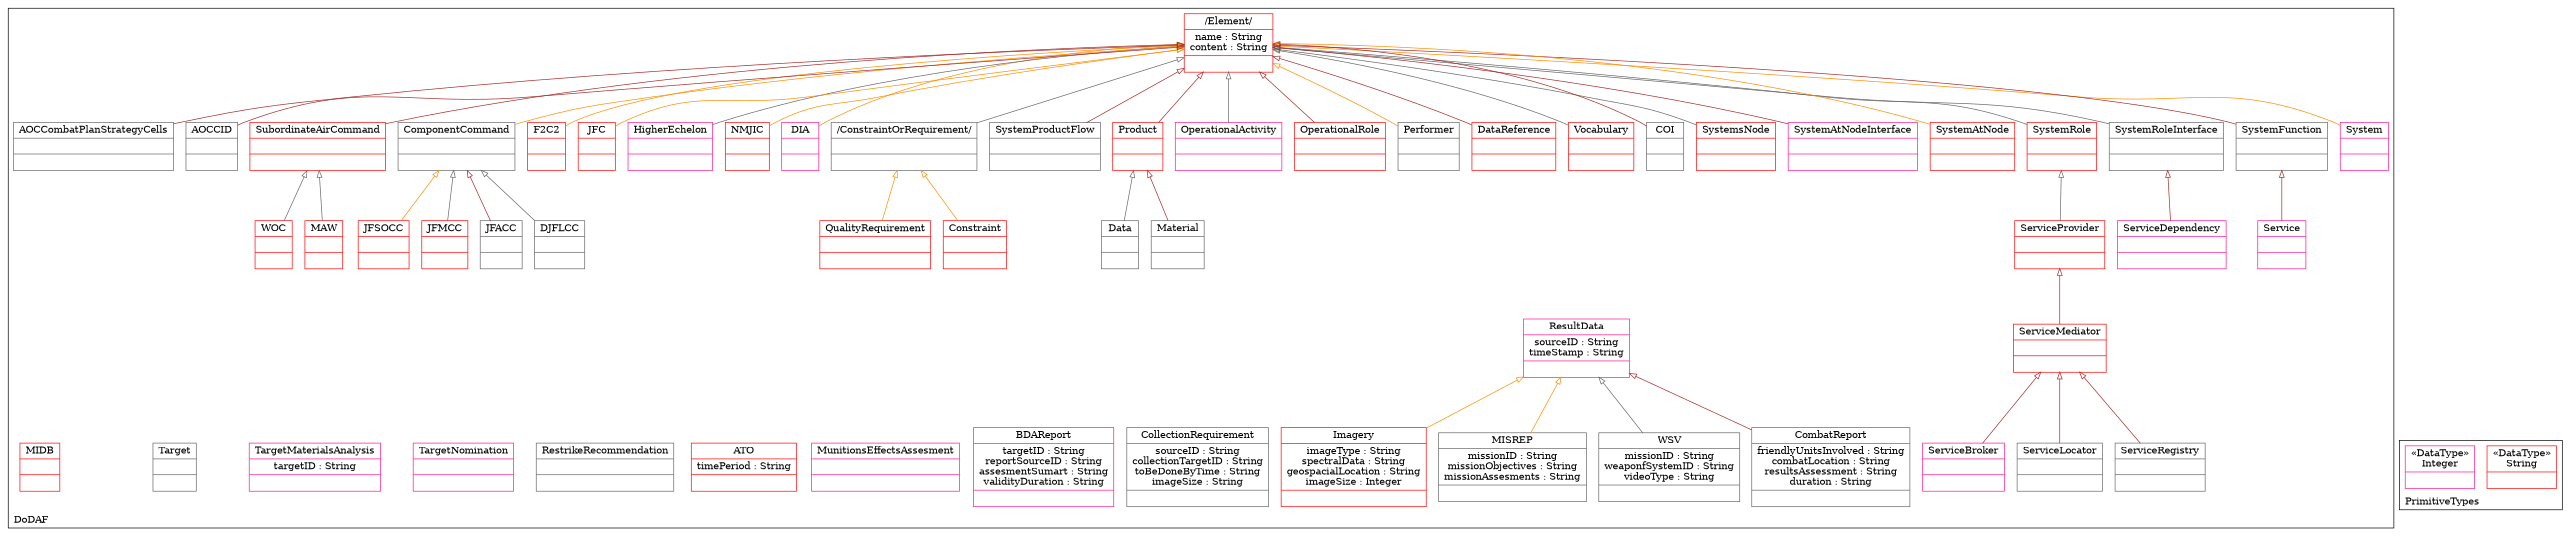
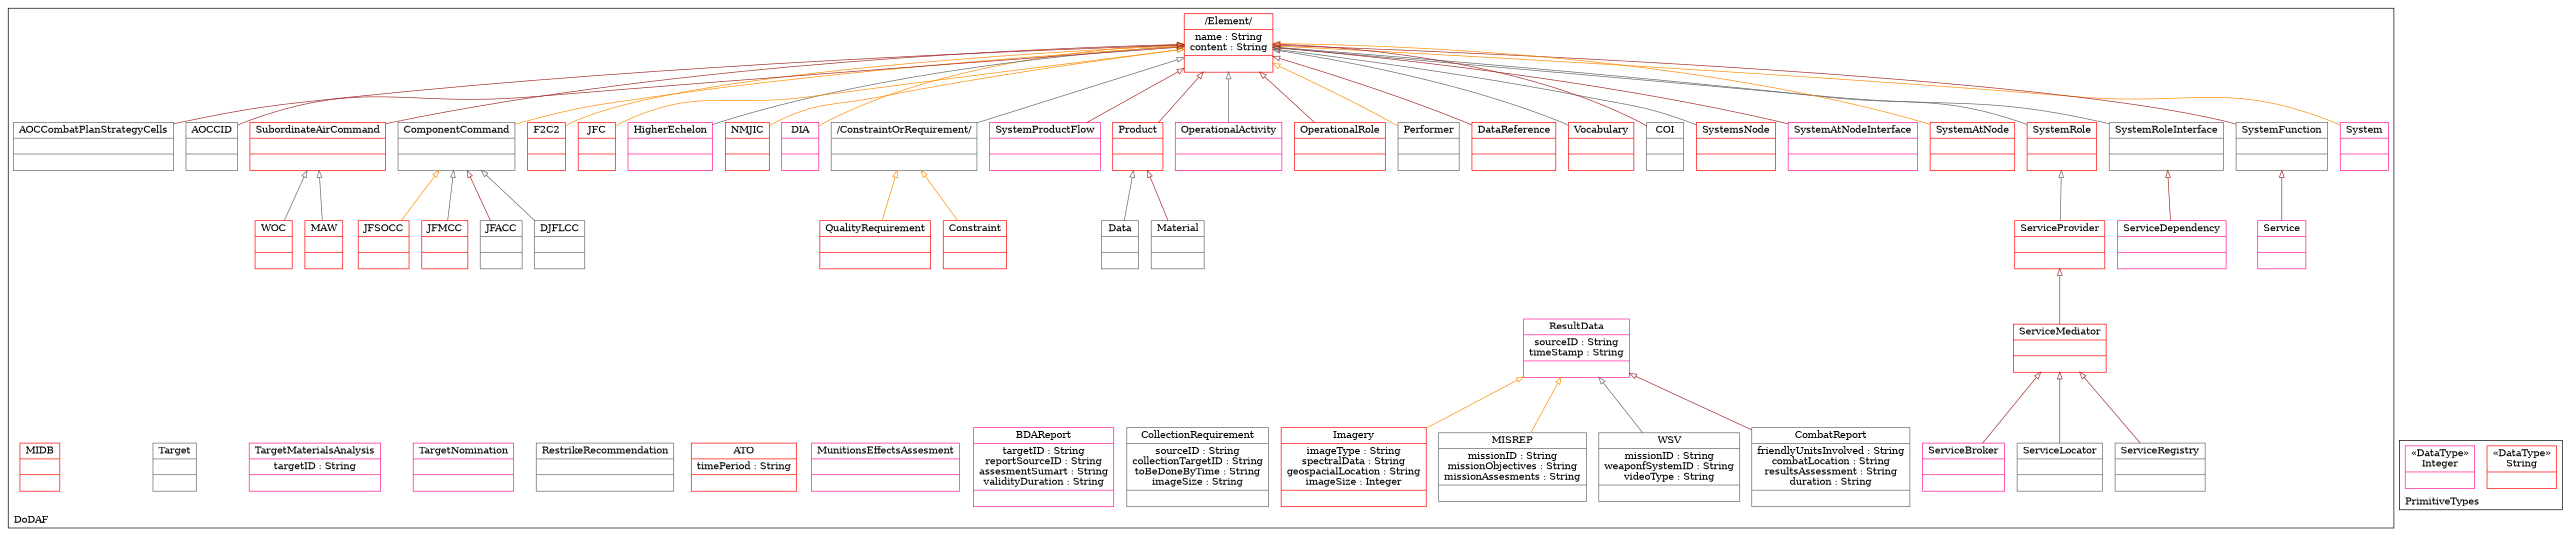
  digraph {
    compound=true
    labeljust=l
    labelloc=t
    nodeSep=0.75
    rankdir=BT
    node [color=red shape=record]
    edge [arrowhead=onormal color=brown constraint=true group=Element minlen=2]
    n1 [label="{/Element/|name : String\ncontent : String| }"]
    n2 [color=deeppink label="{System| | }"]
    n3 [label="{SystemRole| | }"]
    n4 [color=gray40 label="{SystemFunction| | }"]
    n5 [color=deeppink label="{Service| | }"]
    n6 [color=gray40 label="{SystemRoleInterface| | }"]
    n7 [color=deeppink label="{ServiceDependency| | }"]
    n8 [label="{ServiceProvider| | }"]
    n9 [label="{ServiceMediator| | }"]
    n10 [color=gray40 label="{ServiceRegistry| | }"]
    n11 [color=gray40 label="{ServiceLocator| | }"]
    n12 [color=deeppink label="{ServiceBroker| | }"]
    n13 [label="{SystemAtNode| | }"]
    n14 [color=deeppink label="{SystemAtNodeInterface| | }"]
    n15 [label="{SystemsNode| | }"]
    n16 [color=gray40 label="{COI| | }"]
    n17 [label="{Vocabulary| | }"]
    n18 [label="{DataReference| | }"]
    n19 [color=gray40 label="{Performer| | }"]
    n20 [label="{OperationalRole| | }"]
    n21 [color=deeppink label="{OperationalActivity| | }"]
    n22 [label="{Product| | }"]
    n23 [color=gray40 label="{Material| | }"]
    n24 [color=gray40 label="{Data| | }"]
-   n25 [color=gray40 label="{SystemProductFlow| | }"]
+   n25 [color=deeppink label="{SystemProductFlow| | }"]
    n26 [color=gray40 label="{/ConstraintOrRequirement/| | }"]
    n27 [label="{Constraint| | }"]
    n28 [label="{QualityRequirement| | }"]
    n29 [color=deeppink label="{DIA| | }"]
    n30 [label="{NMJIC| | }"]
    n31 [color=deeppink label="{HigherEchelon| | }"]
    n32 [label="{JFC| | }"]
    n33 [label="{F2C2| | }"]
    n34 [color=gray40 label="{ComponentCommand| | }"]
    n35 [color=gray40 label="{DJFLCC| | }"]
    n36 [color=gray40 label="{JFACC| | }"]
    n37 [label="{JFMCC| | }"]
    n38 [label="{JFSOCC| | }"]
    n39 [label="{SubordinateAirCommand| | }"]
    n40 [label="{MAW| | }"]
    n41 [label="{WOC| | }"]
    n42 [color=gray40 label="{AOCCID| | }"]
    n43 [color=gray40 label="{AOCCombatPlanStrategyCells| | }"]
    n44 [color=deeppink label="{ResultData|sourceID : String\ntimeStamp : String| }"]
    n45 [color=gray40 label="{CombatReport|friendlyUnitsInvolved : String\ncombatLocation : String\nresultsAssessment : String\nduration : String| }"]
    n46 [color=gray40 label="{WSV|missionID : String\nweaponfSystemID : String\nvideoType : String| }"]
    n47 [color=gray40 label="{MISREP|missionID : String\nmissionObjectives : String\nmissionAssesments : String| }"]
    n48 [label="{Imagery|imageType : String\nspectralData : String\ngeospacialLocation : String\nimageSize : Integer| }"]
    n49 [color=gray40 label="{CollectionRequirement|sourceID : String\ncollectionTargetID : String\ntoBeDoneByTime : String\nimageSize : String| }"]
    n50 [color=deeppink label="{BDAReport|targetID : String\nreportSourceID : String\nassesmentSumart : String\nvalidityDuration : String| }"]
    n51 [color=deeppink label="{MunitionsEffectsAssesment| | }"]
    n52 [label="{ATO|timePeriod : String| }"]
    n53 [color=gray40 label="{RestrikeRecommendation| | }"]
    n54 [color=deeppink label="{TargetNomination| | }"]
    n55 [color=deeppink label="{TargetMaterialsAnalysis|targetID : String| }"]
    n56 [color=gray40 label="{Target| | }"]
    n57 [label="{MIDB| | }"]
    n58 [label="{&#171;DataType&#187;\nString|}"]
    n59 [color=deeppink label="{&#171;DataType&#187;\nInteger|}"]
    subgraph cluster_1 {
      color=black
      label=DoDAF
      n1
      n2
      n3
      n4
      n5
      n6
      n7
      n8
      n9
      n10
      n11
      n12
      n13
      n14
      n15
      n16
      n17
      n18
      n19
      n20
      n21
      n22
      n23
      n24
      n25
      n26
      n27
      n28
      n29
      n30
      n31
      n32
      n33
      n34
      n35
      n36
      n37
      n38
      n39
      n40
      n41
      n42
      n43
      n44
      n45
      n46
      n47
      n48
      n49
      n50
      n51
      n52
      n53
      n54
      n55
      n56
      n57
    }
    subgraph cluster_2 {
      color=black
      label=PrimitiveTypes
      n58
      n59
    }
    n2 -> n1 [color=darkorange]
    n3 -> n1 [color=gray40]
    n4 -> n1
    n5 -> n4 [group=SystemFunction]
    n6 -> n1 [color=gray40]
    n7 -> n6 [group=SystemRoleInterface]
    n8 -> n3 [color=gray40 group=SystemRole]
    n9 -> n8 [group=ServiceProvider]
    n10 -> n9 [group=ServiceMediator]
    n11 -> n9 [group=ServiceMediator]
    n12 -> n9 [group=ServiceMediator]
    n13 -> n1 [color=darkorange]
    n14 -> n1
    n15 -> n1 [color=gray40]
    n16 -> n1
    n17 -> n1 [color=gray40]
    n18 -> n1
    n19 -> n1 [color=darkorange]
    n20 -> n1
    n21 -> n1 [color=gray40]
    n22 -> n1
    n23 -> n22 [group=Product]
    n24 -> n22 [color=gray40 group=Product]
    n25 -> n1
    n26 -> n1 [color=gray40]
    n27 -> n26 [color=darkorange group=ConstraintOrRequirement]
    n28 -> n26 [color=darkorange group=ConstraintOrRequirement]
    n29 -> n1 [color=darkorange]
    n30 -> n1 [color=darkorange]
    n31 -> n1 [color=gray40]
    n32 -> n1 [color=darkorange]
    n33 -> n1 [color=darkorange]
    n34 -> n1 [color=darkorange]
    n35 -> n34 [color=gray40 group=ComponentCommand]
    n36 -> n34 [group=ComponentCommand]
    n37 -> n34 [color=gray40 group=ComponentCommand]
    n38 -> n34 [color=darkorange group=ComponentCommand]
    n39 -> n1
    n40 -> n39 [color=gray40 group=SubordinateAirCommand]
    n41 -> n39 [color=gray40 group=SubordinateAirCommand]
    n42 -> n1
    n43 -> n1
    n45 -> n44 [group=ResultData]
    n46 -> n44 [color=gray40 group=ResultData]
    n47 -> n44 [color=darkorange group=ResultData]
    n48 -> n44 [color=darkorange group=ResultData]
  }
